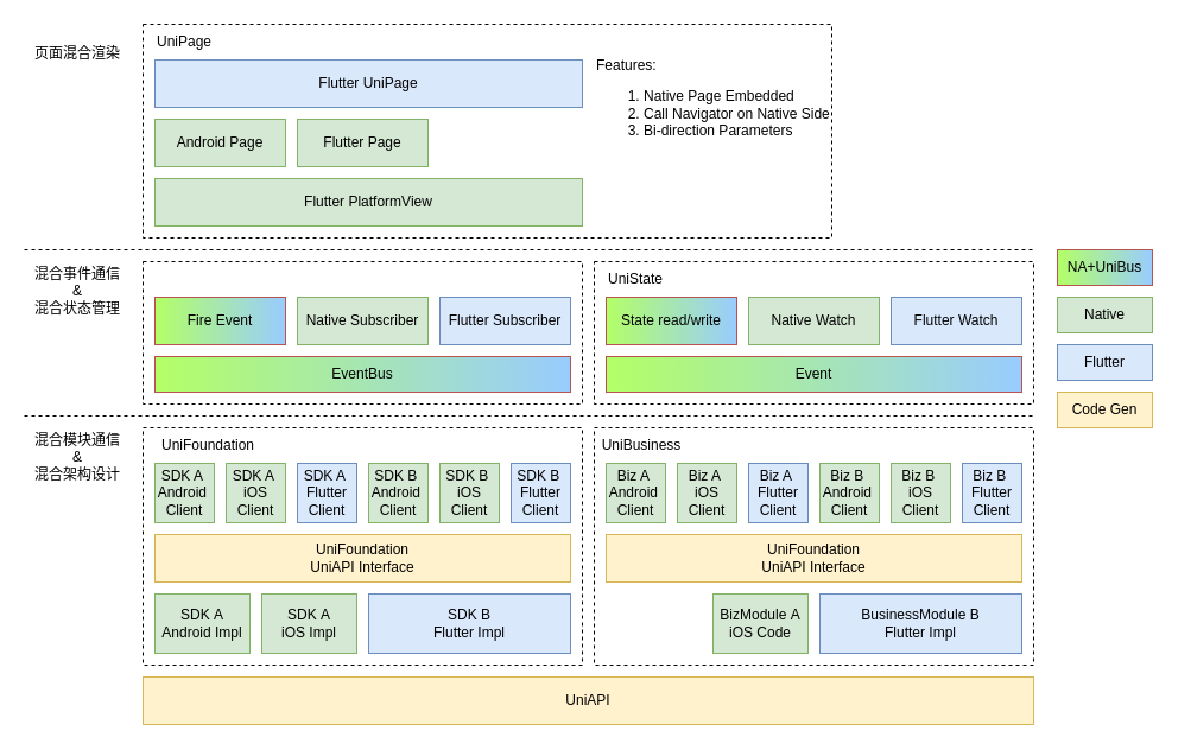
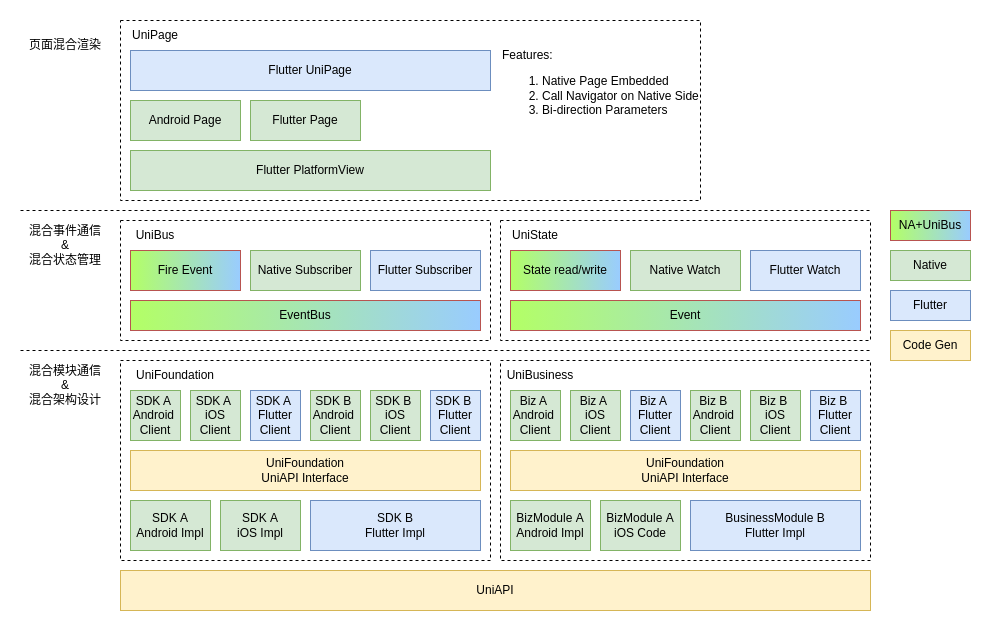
  <mxCell id="0" />
  <mxCell id="1" parent="0" />
  <mxCell id="2" value="" style="rounded=0;whiteSpace=wrap;html=1;dashed=1;" vertex="1" parent="1"><mxGeometry x="120" y="20" width="580" height="180" as="geometry" /></mxCell>
  <mxCell id="3" value="" style="rounded=0;whiteSpace=wrap;html=1;dashed=1;" vertex="1" parent="1"><mxGeometry x="120" y="360" width="370" height="200" as="geometry" /></mxCell>
  <mxCell id="4" value="混合模块通信&lt;div&gt;&amp;amp;&lt;br&gt;&lt;div&gt;混合架构设计&lt;/div&gt;&lt;/div&gt;" style="text;html=1;align=center;verticalAlign=middle;whiteSpace=wrap;rounded=0;" vertex="1" parent="1"><mxGeometry x="20" y="360" width="90" height="50" as="geometry" /></mxCell>
  <mxCell id="5" value="SDK&amp;nbsp;&lt;span style=&quot;background-color: transparent; color: light-dark(rgb(0, 0, 0), rgb(255, 255, 255));&quot;&gt;A&lt;/span&gt;&lt;div&gt;&lt;span style=&quot;background-color: transparent; color: light-dark(rgb(0, 0, 0), rgb(255, 255, 255));&quot;&gt;Android Impl&lt;/span&gt;&lt;/div&gt;" style="rounded=0;whiteSpace=wrap;html=1;fillColor=#d5e8d4;strokeColor=#82b366;" vertex="1" parent="1"><mxGeometry x="130" y="500" width="80" height="50" as="geometry" /></mxCell>
  <mxCell id="6" value="" style="endArrow=none;dashed=1;html=1;rounded=0;" edge="1" parent="1"><mxGeometry width="50" height="50" relative="1" as="geometry"><mxPoint x="20" y="350" as="sourcePoint" /><mxPoint x="870" y="350" as="targetPoint" /></mxGeometry></mxCell>
  <mxCell id="7" value="UniFoundation&lt;div&gt;&lt;span style=&quot;background-color: transparent; color: light-dark(rgb(0, 0, 0), rgb(255, 255, 255));&quot;&gt;UniAPI Interface&lt;/span&gt;&lt;/div&gt;" style="rounded=0;whiteSpace=wrap;html=1;fillColor=#fff2cc;strokeColor=#d6b656;" vertex="1" parent="1"><mxGeometry x="130" y="450" width="350" height="40" as="geometry" /></mxCell>
  <mxCell id="8" value="SDK B&lt;div&gt;Flutter Impl&lt;/div&gt;" style="rounded=0;whiteSpace=wrap;html=1;fillColor=#dae8fc;strokeColor=#6c8ebf;" vertex="1" parent="1"><mxGeometry x="310" y="500" width="170" height="50" as="geometry" /></mxCell>
  <mxCell id="9" value="UniFoundation" style="text;html=1;align=center;verticalAlign=middle;whiteSpace=wrap;rounded=0;" vertex="1" parent="1"><mxGeometry x="120" y="360" width="110" height="30" as="geometry" /></mxCell>
  <mxCell id="10" value="SDK A&amp;nbsp;&lt;div&gt;Android&amp;nbsp;&lt;/div&gt;&lt;div&gt;Client&lt;/div&gt;" style="rounded=0;whiteSpace=wrap;html=1;fillColor=#d5e8d4;strokeColor=#82b366;" vertex="1" parent="1"><mxGeometry x="130" y="390" width="50" height="50" as="geometry" /></mxCell>
  <mxCell id="11" value="Native" style="rounded=0;whiteSpace=wrap;html=1;fillColor=#d5e8d4;strokeColor=#82b366;" vertex="1" parent="1"><mxGeometry x="890" y="250" width="80" height="30" as="geometry" /></mxCell>
  <mxCell id="12" value="SDK A&lt;span style=&quot;background-color: transparent; color: light-dark(rgb(0, 0, 0), rgb(255, 255, 255));&quot;&gt;&amp;nbsp;&lt;/span&gt;&lt;div&gt;&lt;div&gt;iOS&lt;/div&gt;&lt;div&gt;Client&lt;/div&gt;&lt;/div&gt;" style="rounded=0;whiteSpace=wrap;html=1;fillColor=#d5e8d4;strokeColor=#82b366;" vertex="1" parent="1"><mxGeometry x="190" y="390" width="50" height="50" as="geometry" /></mxCell>
  <mxCell id="13" value="SDK A&lt;span style=&quot;background-color: transparent; color: light-dark(rgb(0, 0, 0), rgb(255, 255, 255));&quot;&gt;&amp;nbsp;&lt;/span&gt;&lt;div&gt;&lt;div&gt;Flutter&lt;/div&gt;&lt;div&gt;Client&lt;/div&gt;&lt;/div&gt;" style="rounded=0;whiteSpace=wrap;html=1;fillColor=#dae8fc;strokeColor=#6c8ebf;" vertex="1" parent="1"><mxGeometry x="250" y="390" width="50" height="50" as="geometry" /></mxCell>
  <mxCell id="14" value="SDK&amp;nbsp;&lt;span style=&quot;background-color: transparent; color: light-dark(rgb(0, 0, 0), rgb(255, 255, 255));&quot;&gt;A&lt;/span&gt;&lt;div&gt;&lt;span style=&quot;background-color: transparent; color: light-dark(rgb(0, 0, 0), rgb(255, 255, 255));&quot;&gt;iOS Impl&lt;/span&gt;&lt;/div&gt;" style="rounded=0;whiteSpace=wrap;html=1;fillColor=#d5e8d4;strokeColor=#82b366;" vertex="1" parent="1"><mxGeometry x="220" y="500" width="80" height="50" as="geometry" /></mxCell>
  <mxCell id="15" value="SDK B&amp;nbsp;&lt;div&gt;Android&amp;nbsp;&lt;/div&gt;&lt;div&gt;Client&lt;/div&gt;" style="rounded=0;whiteSpace=wrap;html=1;fillColor=#d5e8d4;strokeColor=#82b366;" vertex="1" parent="1"><mxGeometry x="310" y="390" width="50" height="50" as="geometry" /></mxCell>
  <mxCell id="16" value="SDK B&lt;span style=&quot;background-color: transparent; color: light-dark(rgb(0, 0, 0), rgb(255, 255, 255));&quot;&gt;&amp;nbsp;&lt;/span&gt;&lt;div&gt;&lt;div&gt;iOS&lt;/div&gt;&lt;div&gt;Client&lt;/div&gt;&lt;/div&gt;" style="rounded=0;whiteSpace=wrap;html=1;fillColor=#d5e8d4;strokeColor=#82b366;" vertex="1" parent="1"><mxGeometry x="370" y="390" width="50" height="50" as="geometry" /></mxCell>
  <mxCell id="17" value="SDK B&lt;span style=&quot;background-color: transparent; color: light-dark(rgb(0, 0, 0), rgb(255, 255, 255));&quot;&gt;&amp;nbsp;&lt;/span&gt;&lt;div&gt;&lt;div&gt;Flutter&lt;/div&gt;&lt;div&gt;Client&lt;/div&gt;&lt;/div&gt;" style="rounded=0;whiteSpace=wrap;html=1;fillColor=#dae8fc;strokeColor=#6c8ebf;" vertex="1" parent="1"><mxGeometry x="430" y="390" width="50" height="50" as="geometry" /></mxCell>
  <mxCell id="18" value="" style="rounded=0;whiteSpace=wrap;html=1;dashed=1;" vertex="1" parent="1"><mxGeometry x="500" y="360" width="370" height="200" as="geometry" /></mxCell>
+ <mxCell id="19" value="BizModule&amp;nbsp;&lt;span style=&quot;background-color: transparent; color: light-dark(rgb(0, 0, 0), rgb(255, 255, 255));&quot;&gt;A&lt;/span&gt;&lt;div&gt;&lt;span style=&quot;background-color: transparent; color: light-dark(rgb(0, 0, 0), rgb(255, 255, 255));&quot;&gt;Android Impl&lt;/span&gt;&lt;/div&gt;" style="rounded=0;whiteSpace=wrap;html=1;fillColor=#d5e8d4;strokeColor=#82b366;" vertex="1" parent="1"><mxGeometry x="510" y="500" width="80" height="50" as="geometry" /></mxCell>
  <mxCell id="20" value="UniFoundation&lt;div&gt;UniAPI Interface&lt;/div&gt;" style="rounded=0;whiteSpace=wrap;html=1;fillColor=#fff2cc;strokeColor=#d6b656;" vertex="1" parent="1"><mxGeometry x="510" y="450" width="350" height="40" as="geometry" /></mxCell>
  <mxCell id="21" value="BusinessModule B&lt;div&gt;Flutter Impl&lt;/div&gt;" style="rounded=0;whiteSpace=wrap;html=1;fillColor=#dae8fc;strokeColor=#6c8ebf;" vertex="1" parent="1"><mxGeometry x="690" y="500" width="170" height="50" as="geometry" /></mxCell>
  <mxCell id="22" value="UniBusiness" style="text;html=1;align=center;verticalAlign=middle;whiteSpace=wrap;rounded=0;" vertex="1" parent="1"><mxGeometry x="500" y="360" width="80" height="30" as="geometry" /></mxCell>
  <mxCell id="23" value="Biz A&amp;nbsp;&lt;div&gt;Android&amp;nbsp;&lt;/div&gt;&lt;div&gt;Client&lt;/div&gt;" style="rounded=0;whiteSpace=wrap;html=1;fillColor=#d5e8d4;strokeColor=#82b366;" vertex="1" parent="1"><mxGeometry x="510" y="390" width="50" height="50" as="geometry" /></mxCell>
  <mxCell id="24" value="Biz A&lt;span style=&quot;background-color: transparent; color: light-dark(rgb(0, 0, 0), rgb(255, 255, 255));&quot;&gt;&amp;nbsp;&lt;/span&gt;&lt;div&gt;&lt;div&gt;iOS&lt;/div&gt;&lt;div&gt;Client&lt;/div&gt;&lt;/div&gt;" style="rounded=0;whiteSpace=wrap;html=1;fillColor=#d5e8d4;strokeColor=#82b366;" vertex="1" parent="1"><mxGeometry x="570" y="390" width="50" height="50" as="geometry" /></mxCell>
  <mxCell id="25" value="Biz A&lt;span style=&quot;background-color: transparent; color: light-dark(rgb(0, 0, 0), rgb(255, 255, 255));&quot;&gt;&amp;nbsp;&lt;/span&gt;&lt;div&gt;&lt;div&gt;Flutter&lt;/div&gt;&lt;div&gt;Client&lt;/div&gt;&lt;/div&gt;" style="rounded=0;whiteSpace=wrap;html=1;fillColor=#dae8fc;strokeColor=#6c8ebf;" vertex="1" parent="1"><mxGeometry x="630" y="390" width="50" height="50" as="geometry" /></mxCell>
  <mxCell id="26" value="BizModule&amp;nbsp;&lt;span style=&quot;background-color: transparent; color: light-dark(rgb(0, 0, 0), rgb(255, 255, 255));&quot;&gt;A&lt;/span&gt;&lt;div&gt;&lt;span style=&quot;background-color: transparent; color: light-dark(rgb(0, 0, 0), rgb(255, 255, 255));&quot;&gt;iOS Code&lt;/span&gt;&lt;/div&gt;" style="rounded=0;whiteSpace=wrap;html=1;fillColor=#d5e8d4;strokeColor=#82b366;" vertex="1" parent="1"><mxGeometry x="600" y="500" width="80" height="50" as="geometry" /></mxCell>
  <mxCell id="27" value="Biz B&amp;nbsp;&lt;div&gt;Android&amp;nbsp;&lt;/div&gt;&lt;div&gt;Client&lt;/div&gt;" style="rounded=0;whiteSpace=wrap;html=1;fillColor=#d5e8d4;strokeColor=#82b366;" vertex="1" parent="1"><mxGeometry x="690" y="390" width="50" height="50" as="geometry" /></mxCell>
  <mxCell id="28" value="Biz B&lt;span style=&quot;background-color: transparent; color: light-dark(rgb(0, 0, 0), rgb(255, 255, 255));&quot;&gt;&amp;nbsp;&lt;/span&gt;&lt;div&gt;&lt;div&gt;iOS&lt;/div&gt;&lt;div&gt;Client&lt;/div&gt;&lt;/div&gt;" style="rounded=0;whiteSpace=wrap;html=1;fillColor=#d5e8d4;strokeColor=#82b366;" vertex="1" parent="1"><mxGeometry x="750" y="390" width="50" height="50" as="geometry" /></mxCell>
  <mxCell id="29" value="Biz B&lt;span style=&quot;background-color: transparent; color: light-dark(rgb(0, 0, 0), rgb(255, 255, 255));&quot;&gt;&amp;nbsp;&lt;/span&gt;&lt;div&gt;&lt;div&gt;Flutter&lt;/div&gt;&lt;div&gt;Client&lt;/div&gt;&lt;/div&gt;" style="rounded=0;whiteSpace=wrap;html=1;fillColor=#dae8fc;strokeColor=#6c8ebf;" vertex="1" parent="1"><mxGeometry x="810" y="390" width="50" height="50" as="geometry" /></mxCell>
  <mxCell id="30" value="Flutter" style="rounded=0;whiteSpace=wrap;html=1;fillColor=#dae8fc;strokeColor=#6c8ebf;" vertex="1" parent="1"><mxGeometry x="890" y="290" width="80" height="30" as="geometry" /></mxCell>
  <mxCell id="31" value="Code Gen" style="rounded=0;whiteSpace=wrap;html=1;fillColor=#fff2cc;strokeColor=#d6b656;" vertex="1" parent="1"><mxGeometry x="890" y="330" width="80" height="30" as="geometry" /></mxCell>
  <mxCell id="32" value="UniAPI" style="rounded=0;whiteSpace=wrap;html=1;fillColor=#fff2cc;strokeColor=#d6b656;" vertex="1" parent="1"><mxGeometry x="120" y="570" width="750" height="40" as="geometry" /></mxCell>
  <mxCell id="33" value="" style="rounded=0;whiteSpace=wrap;html=1;dashed=1;" vertex="1" parent="1"><mxGeometry x="120" y="220" width="370" height="120" as="geometry" /></mxCell>
  <mxCell id="34" value="NA+UniBus" style="rounded=0;whiteSpace=wrap;html=1;fillColor=#B3FF66;strokeColor=#b85450;gradientColor=#99CCFF;gradientDirection=east;" vertex="1" parent="1"><mxGeometry x="890" y="210" width="80" height="30" as="geometry" /></mxCell>
  <mxCell id="35" value="EventBus" style="rounded=0;whiteSpace=wrap;html=1;fillColor=#B3FF66;strokeColor=#b85450;gradientColor=#99CCFF;gradientDirection=east;" vertex="1" parent="1"><mxGeometry x="130" y="300" width="350" height="30" as="geometry" /></mxCell>
  <mxCell id="36" value="Native Subscriber" style="rounded=0;whiteSpace=wrap;html=1;fillColor=#d5e8d4;strokeColor=#82b366;" vertex="1" parent="1"><mxGeometry x="250" y="250" width="110" height="40" as="geometry" /></mxCell>
  <mxCell id="37" value="Flutter Subscriber" style="rounded=0;whiteSpace=wrap;html=1;fillColor=#dae8fc;strokeColor=#6c8ebf;" vertex="1" parent="1"><mxGeometry x="370" y="250" width="110" height="40" as="geometry" /></mxCell>
  <mxCell id="38" value="Fire Event" style="rounded=0;whiteSpace=wrap;html=1;fillColor=#B3FF66;strokeColor=#b85450;gradientColor=#99CCFF;gradientDirection=east;" vertex="1" parent="1"><mxGeometry x="130" y="250" width="110" height="40" as="geometry" /></mxCell>
+ <mxCell id="39" value="UniBus" style="text;html=1;align=center;verticalAlign=middle;whiteSpace=wrap;rounded=0;" vertex="1" parent="1"><mxGeometry x="120" y="220" width="70" height="30" as="geometry" /></mxCell>
  <mxCell id="40" value="混合事件通信&lt;div&gt;&amp;amp;&lt;br&gt;&lt;div&gt;混合状态管理&lt;/div&gt;&lt;/div&gt;" style="text;html=1;align=center;verticalAlign=middle;whiteSpace=wrap;rounded=0;" vertex="1" parent="1"><mxGeometry x="20" y="220" width="90" height="50" as="geometry" /></mxCell>
  <mxCell id="41" value="" style="rounded=0;whiteSpace=wrap;html=1;dashed=1;" vertex="1" parent="1"><mxGeometry x="500" y="220" width="370" height="120" as="geometry" /></mxCell>
  <mxCell id="42" value="Event" style="rounded=0;whiteSpace=wrap;html=1;fillColor=#B3FF66;strokeColor=#b85450;gradientColor=#99CCFF;gradientDirection=east;" vertex="1" parent="1"><mxGeometry x="510" y="300" width="350" height="30" as="geometry" /></mxCell>
  <mxCell id="43" value="Native Watch" style="rounded=0;whiteSpace=wrap;html=1;fillColor=#d5e8d4;strokeColor=#82b366;" vertex="1" parent="1"><mxGeometry x="630" y="250" width="110" height="40" as="geometry" /></mxCell>
  <mxCell id="44" value="Flutter Watch" style="rounded=0;whiteSpace=wrap;html=1;fillColor=#dae8fc;strokeColor=#6c8ebf;" vertex="1" parent="1"><mxGeometry x="750" y="250" width="110" height="40" as="geometry" /></mxCell>
  <mxCell id="45" value="State read/write" style="rounded=0;whiteSpace=wrap;html=1;fillColor=#B3FF66;strokeColor=#b85450;gradientColor=#99CCFF;gradientDirection=east;" vertex="1" parent="1"><mxGeometry x="510" y="250" width="110" height="40" as="geometry" /></mxCell>
  <mxCell id="46" value="UniState" style="text;html=1;align=center;verticalAlign=middle;whiteSpace=wrap;rounded=0;" vertex="1" parent="1"><mxGeometry x="500" y="220" width="70" height="30" as="geometry" /></mxCell>
  <mxCell id="47" value="" style="endArrow=none;dashed=1;html=1;rounded=0;" edge="1" parent="1"><mxGeometry width="50" height="50" relative="1" as="geometry"><mxPoint x="20" y="210" as="sourcePoint" /><mxPoint x="870" y="210" as="targetPoint" /></mxGeometry></mxCell>
  <mxCell id="48" value="Flutter PlatformView" style="rounded=0;whiteSpace=wrap;html=1;fillColor=#d5e8d4;strokeColor=#82b366;" vertex="1" parent="1"><mxGeometry x="130" y="150" width="360" height="40" as="geometry" /></mxCell>
  <mxCell id="49" value="Android Page" style="rounded=0;whiteSpace=wrap;html=1;fillColor=#d5e8d4;strokeColor=#82b366;" vertex="1" parent="1"><mxGeometry x="130" y="100" width="110" height="40" as="geometry" /></mxCell>
  <mxCell id="50" value="Flutter Page" style="rounded=0;whiteSpace=wrap;html=1;fillColor=#d5e8d4;strokeColor=#82b366;" vertex="1" parent="1"><mxGeometry x="250" y="100" width="110" height="40" as="geometry" /></mxCell>
  <mxCell id="51" value="Flutter UniPage" style="rounded=0;whiteSpace=wrap;html=1;fillColor=#dae8fc;strokeColor=#6c8ebf;" vertex="1" parent="1"><mxGeometry x="130" width="360" height="40" as="geometry" y="50" /></mxCell>
  <mxCell id="52" value="&lt;div style=&quot;&quot;&gt;Features:&lt;/div&gt;&lt;ol&gt;&lt;li style=&quot;&quot;&gt;Native Page&amp;nbsp;&lt;span style=&quot;background-color: transparent; color: light-dark(rgb(0, 0, 0), rgb(255, 255, 255));&quot;&gt;Embedded&lt;/span&gt;&lt;/li&gt;&lt;li style=&quot;&quot;&gt;&lt;span style=&quot;background-color: transparent; color: light-dark(rgb(0, 0, 0), rgb(255, 255, 255));&quot;&gt;Call Navigator&amp;nbsp;&lt;/span&gt;on Native Side&lt;/li&gt;&lt;li style=&quot;&quot;&gt;&lt;span style=&quot;&quot;&gt;Bi-direction P&lt;/span&gt;arameters&lt;/li&gt;&lt;/ol&gt;" style="text;html=1;align=left;verticalAlign=middle;whiteSpace=wrap;rounded=0;" vertex="1" parent="1"><mxGeometry x="500" y="55" width="210" height="65" as="geometry" /></mxCell>
  <mxCell id="53" value="UniPage" style="text;html=1;align=center;verticalAlign=middle;whiteSpace=wrap;rounded=0;" vertex="1" parent="1"><mxGeometry x="120" y="20" width="70" height="30" as="geometry" /></mxCell>
  <mxCell id="54" value="页面混合渲染" style="text;html=1;align=center;verticalAlign=middle;whiteSpace=wrap;rounded=0;" vertex="1" parent="1"><mxGeometry x="20" y="20" width="90" height="50" as="geometry" /></mxCell>
